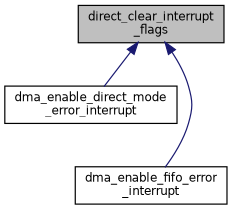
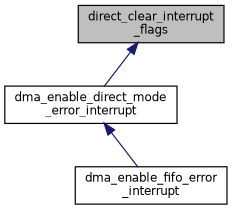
  digraph {
    rankdir=TB
    node [color=black fillcolor=white fontname=Helvetica fontsize=10 shape=record style=filled]
    edge [color=midnightblue dir=back fontname=Helvetica fontsize=10 labelfontname=Helvetica labelfontsize=10 style=solid]
    n1 [fillcolor=grey75 fontcolor=black height=0.2 label="direct_clear_interrupt\l_flags" width=0.4]
    n2 [height=0.2 label="dma_enable_direct_mode\l_error_interrupt" width=0.4]
    n3 [height=0.2 label="dma_enable_fifo_error\l_interrupt" width=0.4]
    n1 -> n2
-   n1 -> n3
+   n2 -> n3
  }
